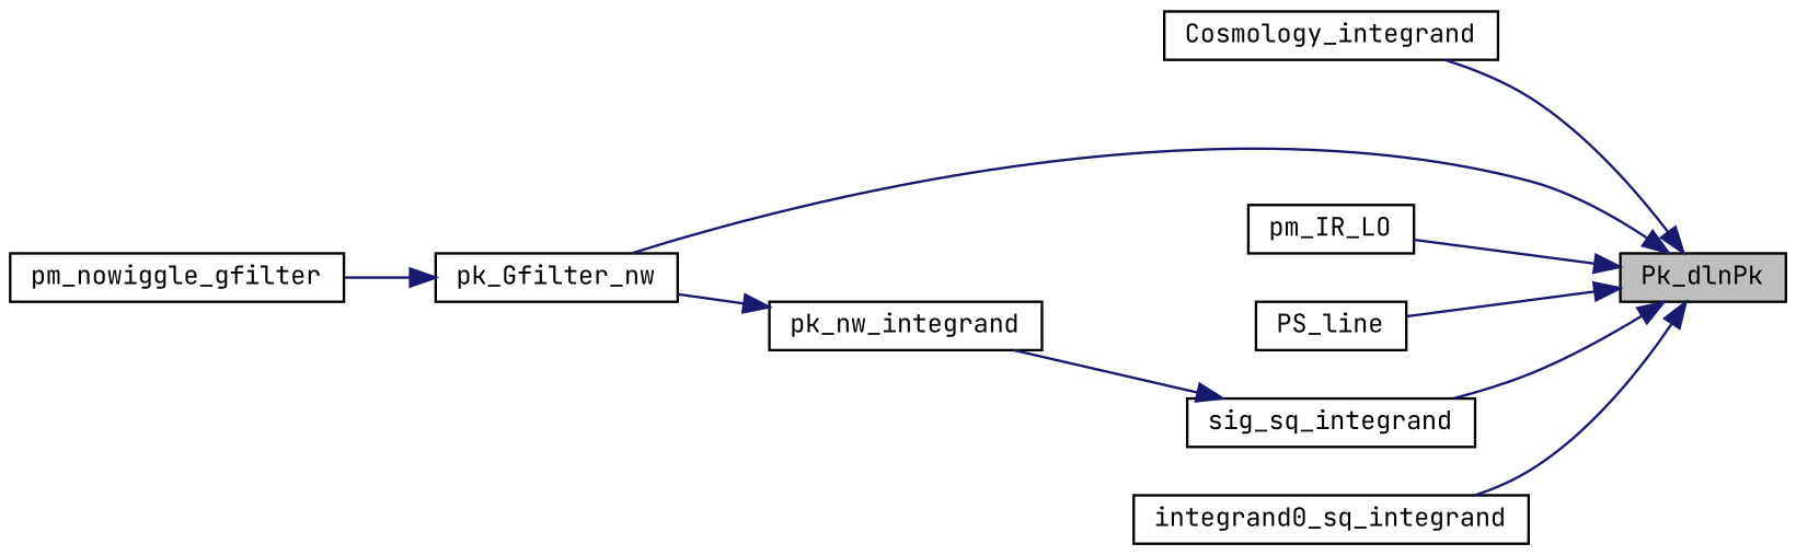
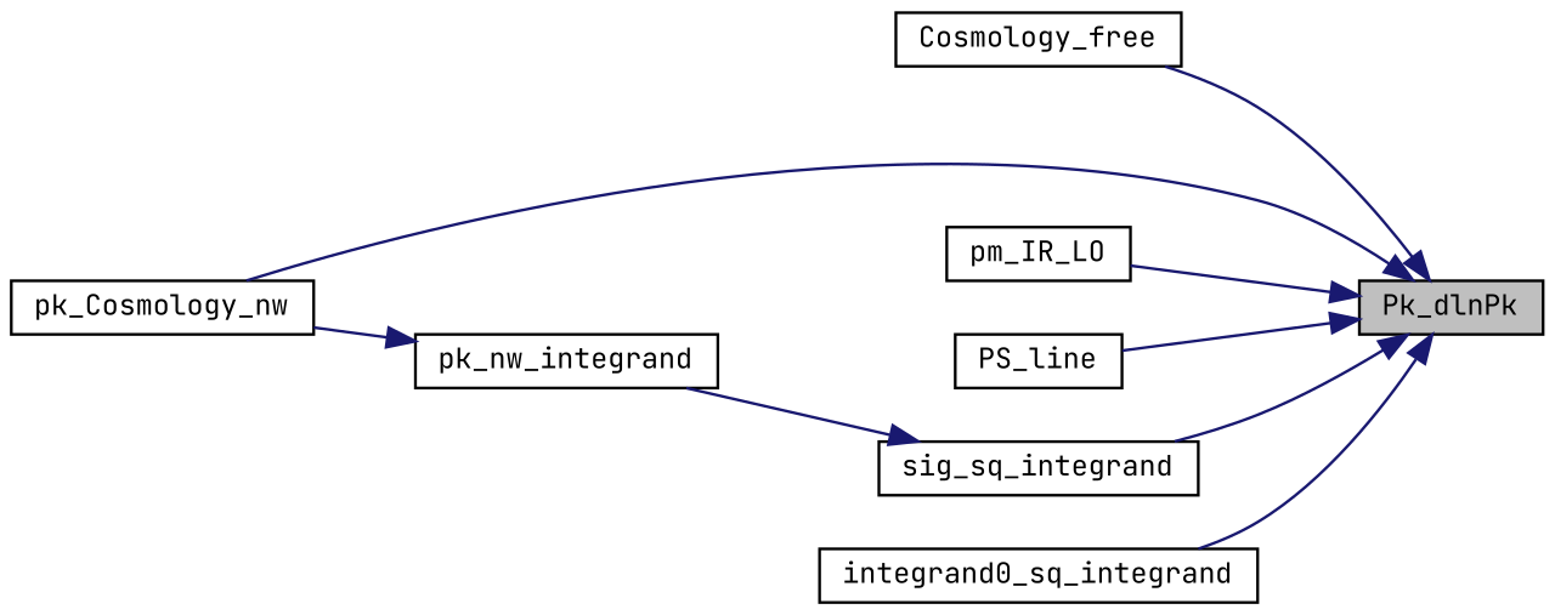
  digraph {
    fontname="JetBrains Mono"
    rankdir=RL
    node [color=black fillcolor=white fontname="JetBrains Mono" fontsize=10 shape=record style=filled]
    edge [color=midnightblue dir=back fontname="JetBrains Mono" fontsize=10 labelfontname=Helvetica labelfontsize=10 style=solid]
    n1 [fillcolor=grey75 fontcolor=black height=0.2 label=Pk_dlnPk width=0.4]
-   n2 [height=0.2 label=Cosmology_integrand width=0.4]
-   n3 [height=0.2 label=pk_Gfilter_nw width=0.4]
+   n2 [height=0.2 label=Cosmology_free width=0.4]
+   n3 [height=0.2 label=pk_Cosmology_nw width=0.4]
    n4 [height=0.2 label=pm_IR_LO width=0.4]
    n5 [height=0.2 label=PS_line width=0.4]
    n6 [height=0.2 label=sig_sq_integrand width=0.4]
    n7 [height=0.2 label=integrand0_sq_integrand width=0.4]
-   n8 [height=0.2 label=pm_nowiggle_gfilter width=0.4]
    n9 [height=0.2 label=pk_nw_integrand width=0.4]
    n1 -> n2
    n1 -> n3
    n1 -> n4
    n1 -> n5
    n1 -> n6
    n1 -> n7
-   n3 -> n8
    n6 -> n9
    n9 -> n3
  }
